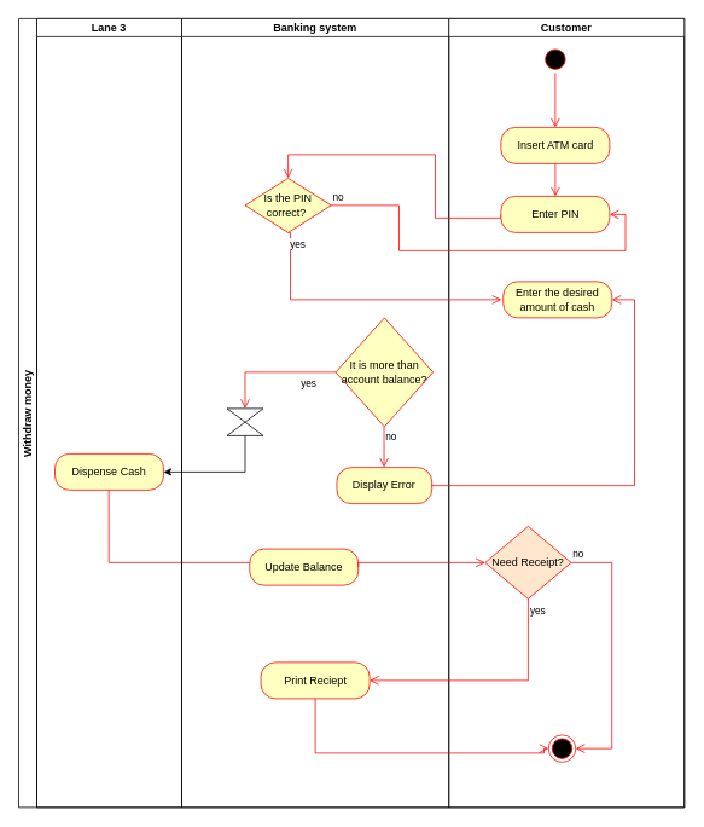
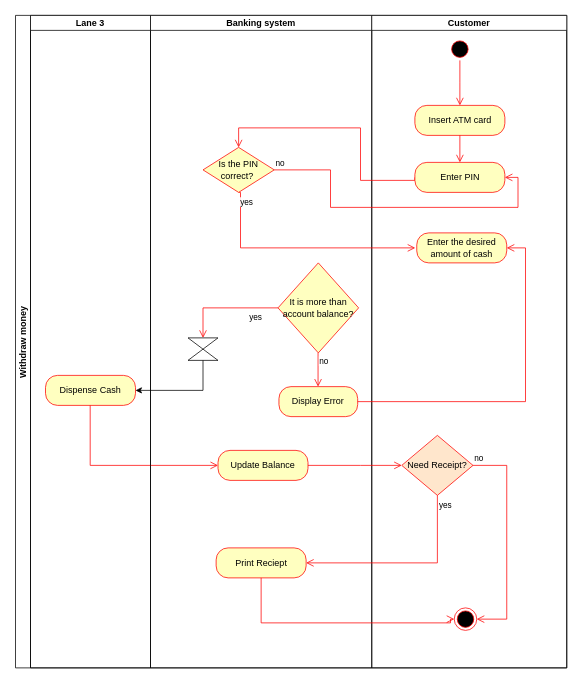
  <mxCell id="0" />
  <mxCell id="1" parent="0" />
  <mxCell id="2" value="Withdraw money" style="swimlane;childLayout=stackLayout;resizeParent=1;resizeParentMax=0;startSize=20;horizontal=0;horizontalStack=1;" parent="1" vertex="1"><mxGeometry x="20" y="20" width="735" height="870" as="geometry" /></mxCell>
  <mxCell id="3" value="Lane 3" style="swimlane;startSize=20;" parent="2" vertex="1"><mxGeometry x="20" width="160" height="870" as="geometry" /></mxCell>
  <mxCell id="4" value="Dispense Cash" style="rounded=1;whiteSpace=wrap;html=1;arcSize=40;fontColor=#000000;fillColor=#ffffc0;strokeColor=#ff0000;" parent="3" vertex="1"><mxGeometry x="20" y="480" width="120" height="40" as="geometry" /></mxCell>
  <mxCell id="5" value="" style="edgeStyle=orthogonalEdgeStyle;html=1;verticalAlign=bottom;endArrow=open;endSize=8;strokeColor=#ff0000;rounded=0;" parent="3" edge="1"><mxGeometry relative="1" as="geometry"><mxPoint x="250" y="600" as="targetPoint" /><mxPoint x="79.58" y="520.0" as="sourcePoint" /><Array as="points"><mxPoint x="80" y="600" /></Array></mxGeometry></mxCell>
  <mxCell id="6" value="Banking system" style="swimlane;startSize=20;" parent="2" vertex="1"><mxGeometry x="180" width="295" height="870" as="geometry" /></mxCell>
  <mxCell id="7" value="It is more than account balance?" style="rhombus;whiteSpace=wrap;html=1;fontColor=#000000;fillColor=#ffffc0;strokeColor=#ff0000;" parent="6" vertex="1"><mxGeometry x="170" y="330" width="107.5" height="120" as="geometry" /></mxCell>
  <mxCell id="8" value="Display Error" style="rounded=1;whiteSpace=wrap;html=1;arcSize=40;fontColor=#000000;fillColor=#ffffc0;strokeColor=#ff0000;" parent="6" vertex="1"><mxGeometry x="171.25" y="495" width="105" height="40" as="geometry" /></mxCell>
  <mxCell id="9" value="" style="edgeStyle=orthogonalEdgeStyle;html=1;align=left;verticalAlign=bottom;endArrow=open;endSize=8;strokeColor=#ff0000;rounded=0;exitX=0.5;exitY=1;exitDx=0;exitDy=0;entryX=0.5;entryY=0;entryDx=0;entryDy=0;" parent="6" edge="1"><mxGeometry x="-1" relative="1" as="geometry"><mxPoint x="223.41" y="495" as="targetPoint" /><mxPoint x="223.41" y="450" as="sourcePoint" /><Array as="points" /></mxGeometry></mxCell>
  <mxCell id="10" value="no" style="edgeLabel;html=1;align=center;verticalAlign=middle;resizable=0;points=[];" parent="9" vertex="1" connectable="0"><mxGeometry x="-0.261" y="-1" relative="1" as="geometry"><mxPoint x="8" y="-7" as="offset" /></mxGeometry></mxCell>
  <mxCell id="11" value="yes" style="edgeStyle=orthogonalEdgeStyle;html=1;align=left;verticalAlign=top;endArrow=open;endSize=8;strokeColor=#ff0000;rounded=0;exitX=0;exitY=0.5;exitDx=0;exitDy=0;entryX=0.5;entryY=0;entryDx=0;entryDy=0;" parent="6" source="7" target="12" edge="1"><mxGeometry x="-0.428" relative="1" as="geometry"><mxPoint x="50" y="410" as="targetPoint" /><Array as="points"><mxPoint x="70" y="390" /></Array><mxPoint as="offset" /></mxGeometry></mxCell>
  <mxCell id="12" value="" style="shape=collate;html=1;" parent="6" vertex="1"><mxGeometry x="50" y="430" width="40" height="30" as="geometry" /></mxCell>
- <mxCell id="13" value="Update Balance" style="rounded=1;whiteSpace=wrap;html=1;arcSize=40;fontColor=#000000;fillColor=#ffffc0;strokeColor=#ff0000;" parent="6" vertex="1"><mxGeometry x="75" y="585" width="120" height="40" as="geometry" /></mxCell>
+ <mxCell id="13" value="Update Balance" style="rounded=1;whiteSpace=wrap;html=1;arcSize=40;fontColor=#000000;fillColor=#ffffc0;strokeColor=#ff0000;" parent="6" vertex="1"><mxGeometry x="90" y="580" width="120" height="40" as="geometry" /></mxCell>
  <mxCell id="14" value="Print Reciept" style="rounded=1;whiteSpace=wrap;html=1;arcSize=40;fontColor=#000000;fillColor=#ffffc0;strokeColor=#ff0000;" parent="6" vertex="1"><mxGeometry x="87.5" y="710" width="120" height="40" as="geometry" /></mxCell>
  <mxCell id="15" value="Customer" style="swimlane;startSize=20;" parent="2" vertex="1"><mxGeometry x="475" width="260" height="870" as="geometry" /></mxCell>
  <mxCell id="16" value="" style="ellipse;html=1;shape=endState;fillColor=#000000;strokeColor=#ff0000;" parent="15" vertex="1"><mxGeometry x="110" y="790" width="30" height="30" as="geometry" /></mxCell>
  <mxCell id="17" value="" style="edgeStyle=orthogonalEdgeStyle;html=1;verticalAlign=bottom;endArrow=open;endSize=8;strokeColor=#ff0000;rounded=0;entryX=0.5;entryY=0;entryDx=0;entryDy=0;exitX=0;exitY=0.5;exitDx=0;exitDy=0;" parent="15" source="25" target="20" edge="1"><mxGeometry relative="1" as="geometry"><mxPoint x="157.5" y="276" as="targetPoint" /><mxPoint x="175" y="220" as="sourcePoint" /><Array as="points"><mxPoint x="58" y="220" /><mxPoint x="-15" y="220" /><mxPoint x="-15" y="150" /><mxPoint x="-178" y="150" /></Array></mxGeometry></mxCell>
  <mxCell id="18" value="no" style="edgeStyle=orthogonalEdgeStyle;html=1;align=left;verticalAlign=bottom;endArrow=open;endSize=8;strokeColor=#ff0000;rounded=0;entryX=1;entryY=0.5;entryDx=0;entryDy=0;exitX=1;exitY=0.5;exitDx=0;exitDy=0;" parent="15" source="20" target="25" edge="1"><mxGeometry x="-1" relative="1" as="geometry"><mxPoint x="302.5" y="216" as="targetPoint" /><Array as="points"><mxPoint x="-55" y="206" /><mxPoint x="-55" y="256" /><mxPoint x="195" y="256" /><mxPoint x="195" y="216" /></Array></mxGeometry></mxCell>
  <mxCell id="19" value="yes" style="edgeStyle=orthogonalEdgeStyle;html=1;align=left;verticalAlign=top;endArrow=open;endSize=8;strokeColor=#ff0000;rounded=0;exitX=0.5;exitY=1;exitDx=0;exitDy=0;entryX=0;entryY=0.5;entryDx=0;entryDy=0;" parent="15" source="20" edge="1"><mxGeometry x="-1" relative="1" as="geometry"><mxPoint x="58" y="310" as="targetPoint" /><mxPoint x="-57.921" y="286.004" as="sourcePoint" /><Array as="points"><mxPoint x="-175" y="236" /><mxPoint x="-175" y="310" /></Array></mxGeometry></mxCell>
  <mxCell id="20" value="Is the PIN correct?&amp;nbsp;" style="rhombus;whiteSpace=wrap;html=1;fontColor=#000000;fillColor=#ffffc0;strokeColor=#ff0000;" parent="15" vertex="1"><mxGeometry x="-225" y="176" width="95" height="60" as="geometry" /></mxCell>
  <mxCell id="21" value="" style="ellipse;html=1;shape=startState;fillColor=#000000;strokeColor=#ff0000;" parent="15" vertex="1"><mxGeometry x="102.5" y="30" width="30" height="30" as="geometry" /></mxCell>
  <mxCell id="22" value="" style="edgeStyle=orthogonalEdgeStyle;html=1;verticalAlign=bottom;endArrow=open;endSize=8;strokeColor=#ff0000;rounded=0;" parent="15" source="21" edge="1"><mxGeometry relative="1" as="geometry"><mxPoint x="117.5" y="120" as="targetPoint" /></mxGeometry></mxCell>
  <mxCell id="23" value="Insert ATM card" style="rounded=1;whiteSpace=wrap;html=1;arcSize=40;fontColor=#000000;fillColor=#ffffc0;strokeColor=#ff0000;" parent="15" vertex="1"><mxGeometry x="57.5" y="120" width="120" height="40" as="geometry" /></mxCell>
  <mxCell id="24" value="" style="edgeStyle=orthogonalEdgeStyle;html=1;verticalAlign=bottom;endArrow=open;endSize=8;strokeColor=#ff0000;rounded=0;entryX=0.5;entryY=0;entryDx=0;entryDy=0;" parent="15" source="23" target="25" edge="1"><mxGeometry relative="1" as="geometry"><mxPoint x="117.5" y="220" as="targetPoint" /></mxGeometry></mxCell>
  <mxCell id="25" value="Enter PIN" style="rounded=1;whiteSpace=wrap;html=1;arcSize=40;fontColor=#000000;fillColor=#ffffc0;strokeColor=#ff0000;" parent="15" vertex="1"><mxGeometry x="57.5" y="196" width="120" height="40" as="geometry" /></mxCell>
  <mxCell id="26" value="Enter the desired amount of cash" style="rounded=1;whiteSpace=wrap;html=1;arcSize=40;fontColor=#000000;fillColor=#ffffc0;strokeColor=#ff0000;" parent="15" vertex="1"><mxGeometry x="60" y="290" width="120" height="40" as="geometry" /></mxCell>
  <mxCell id="27" value="Need Receipt?" style="rhombus;whiteSpace=wrap;html=1;fontColor=#000000;fillColor=#ffe6cc;strokeColor=#ff0000;" parent="15" vertex="1"><mxGeometry x="40" y="560" width="95" height="80" as="geometry" /></mxCell>
  <mxCell id="28" value="no" style="edgeStyle=orthogonalEdgeStyle;html=1;align=left;verticalAlign=bottom;endArrow=open;endSize=8;strokeColor=#ff0000;rounded=0;entryX=1;entryY=0.5;entryDx=0;entryDy=0;exitX=1;exitY=0.5;exitDx=0;exitDy=0;" parent="15" source="27" target="16" edge="1"><mxGeometry x="-1" relative="1" as="geometry"><mxPoint x="190" y="810" as="targetPoint" /><mxPoint x="140.0" y="420" as="sourcePoint" /><Array as="points"><mxPoint x="180" y="600" /><mxPoint x="180" y="805" /></Array></mxGeometry></mxCell>
  <mxCell id="29" value="" style="edgeStyle=orthogonalEdgeStyle;html=1;verticalAlign=bottom;endArrow=open;endSize=8;strokeColor=#ff0000;rounded=0;exitX=1;exitY=0.5;exitDx=0;exitDy=0;entryX=1;entryY=0.5;entryDx=0;entryDy=0;" parent="2" source="8" target="26" edge="1"><mxGeometry relative="1" as="geometry"><mxPoint x="520" y="310" as="targetPoint" /><mxPoint x="371.98" y="520" as="sourcePoint" /><Array as="points"><mxPoint x="680" y="515" /><mxPoint x="680" y="310" /></Array></mxGeometry></mxCell>
  <mxCell id="30" style="edgeStyle=orthogonalEdgeStyle;rounded=0;orthogonalLoop=1;jettySize=auto;html=1;exitX=0.5;exitY=1;exitDx=0;exitDy=0;entryX=1;entryY=0.5;entryDx=0;entryDy=0;" parent="2" source="12" target="4" edge="1"><mxGeometry relative="1" as="geometry"><mxPoint x="250" y="520" as="targetPoint" /></mxGeometry></mxCell>
  <mxCell id="31" value="" style="edgeStyle=orthogonalEdgeStyle;html=1;verticalAlign=bottom;endArrow=open;endSize=8;strokeColor=#ff0000;rounded=0;exitX=1;exitY=0.5;exitDx=0;exitDy=0;entryX=0;entryY=0.5;entryDx=0;entryDy=0;" parent="2" source="13" target="27" edge="1"><mxGeometry relative="1" as="geometry"><mxPoint x="330" y="740" as="targetPoint" /><mxPoint x="420" y="660" as="sourcePoint" /><Array as="points"><mxPoint x="460" y="600" /><mxPoint x="460" y="600" /></Array></mxGeometry></mxCell>
  <mxCell id="32" value="yes" style="edgeStyle=orthogonalEdgeStyle;html=1;align=left;verticalAlign=top;endArrow=open;endSize=8;strokeColor=#ff0000;rounded=0;entryX=1;entryY=0.5;entryDx=0;entryDy=0;" parent="2" source="27" target="14" edge="1"><mxGeometry x="-1" relative="1" as="geometry"><mxPoint x="570" y="730" as="targetPoint" /><Array as="points"><mxPoint x="563" y="730" /></Array></mxGeometry></mxCell>
  <mxCell id="33" value="" style="edgeStyle=orthogonalEdgeStyle;html=1;verticalAlign=bottom;endArrow=open;endSize=8;strokeColor=#ff0000;rounded=0;exitX=0.5;exitY=1;exitDx=0;exitDy=0;entryX=0;entryY=0.5;entryDx=0;entryDy=0;" parent="2" source="14" target="16" edge="1"><mxGeometry relative="1" as="geometry"><mxPoint x="329.58" y="1050" as="targetPoint" /><mxPoint x="329.58" y="760" as="sourcePoint" /><Array as="points"><mxPoint x="328" y="810" /><mxPoint x="580" y="810" /><mxPoint x="580" y="805" /></Array></mxGeometry></mxCell>
